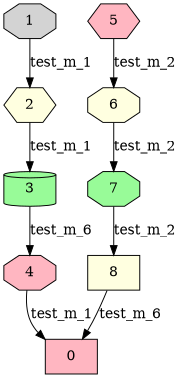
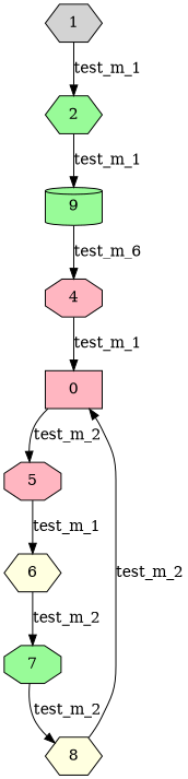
  digraph {
    node [fillcolor=lightyellow shape=octagon style=filled]
-   1 [fillcolor=lightgrey]
-   2 [shape=hexagon]
-   3 [fillcolor=palegreen shape=cylinder]
+   1 [fillcolor=lightgrey shape=hexagon]
+   2 [fillcolor=palegreen shape=hexagon]
+   3 [fillcolor=palegreen shape=cylinder label=9]
    4 [fillcolor=lightpink]
    0 [fillcolor=lightpink shape=box]
-   5 [fillcolor=lightpink shape=hexagon]
-   6
+   5 [fillcolor=lightpink]
+   6 [shape=hexagon]
    7 [fillcolor=palegreen]
-   8 [shape=box]
+   8 [shape=hexagon]
    1 -> 2 [label=test_m_1]
    2 -> 3 [label=test_m_1]
    3 -> 4 [label=test_m_6]
    4 -> 0 [label=test_m_1]
-   5 -> 6 [label=test_m_2]
+   0 -> 5 [label=test_m_2]
+   5 -> 6 [label=test_m_1]
    6 -> 7 [label=test_m_2]
    7 -> 8 [label=test_m_2]
-   8 -> 0 [label=test_m_6]
+   8 -> 0 [label=test_m_2]
  }
